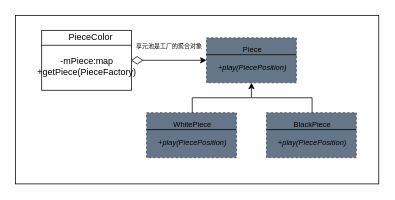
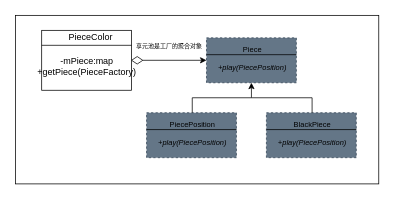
  <mxCell id="0" />
  <mxCell id="1" parent="0" />
  <mxCell id="2" value="" style="group" vertex="1" connectable="0" parent="1"><mxGeometry x="55" y="40" width="450" height="205" as="geometry" /></mxCell>
  <mxCell id="3" value="" style="whiteSpace=wrap;html=1;fontSize=8;" vertex="1" parent="2"><mxGeometry x="-35" y="-20" width="485" height="225" as="geometry" /></mxCell>
  <mxCell id="4" value="" style="whiteSpace=wrap;html=1;" vertex="1" parent="2"><mxGeometry width="120" height="80" as="geometry" /></mxCell>
  <mxCell id="5" value="" style="edgeStyle=none;orthogonalLoop=1;jettySize=auto;html=1;entryX=1;entryY=0.25;entryDx=0;entryDy=0;endArrow=none;endFill=0;" edge="1" parent="2" target="4"><mxGeometry width="100" relative="1" as="geometry"><mxPoint y="20" as="sourcePoint" /><mxPoint x="100" y="20" as="targetPoint" /><Array as="points" /></mxGeometry></mxCell>
  <mxCell id="6" value="PieceColor" style="text;html=1;align=center;verticalAlign=middle;resizable=0;points=[];autosize=1;strokeColor=none;fillColor=none;" vertex="1" parent="2"><mxGeometry x="20" y="-5" width="90" height="30" as="geometry" /></mxCell>
  <mxCell id="7" value="-mPiece:map&lt;br&gt;+getPiece(PieceFactory)" style="text;html=1;align=center;verticalAlign=middle;resizable=0;points=[];autosize=1;strokeColor=none;fillColor=none;" vertex="1" parent="2"><mxGeometry x="-10" y="25" width="140" height="45" as="geometry" /></mxCell>
  <mxCell id="8" value="" style="group" vertex="1" connectable="0" parent="1"><mxGeometry x="275" y="50" width="120" height="60" as="geometry" /></mxCell>
  <mxCell id="9" value="" style="whiteSpace=wrap;html=1;fontSize=10;fillColor=#647687;fontColor=#ffffff;strokeColor=#314354;dashed=1;" vertex="1" parent="8"><mxGeometry width="120" height="60" as="geometry" /></mxCell>
  <mxCell id="10" style="edgeStyle=none;html=1;exitX=0;exitY=0.25;exitDx=0;exitDy=0;entryX=1;entryY=0.25;entryDx=0;entryDy=0;fontSize=10;endArrow=none;endFill=0;" edge="1" parent="8"><mxGeometry relative="1" as="geometry"><mxPoint y="22.5" as="sourcePoint" /><mxPoint x="120" y="22.5" as="targetPoint" /></mxGeometry></mxCell>
  <mxCell id="11" value="Piece" style="text;html=1;align=center;verticalAlign=middle;resizable=0;points=[];autosize=1;strokeColor=none;fillColor=none;fontSize=10;dashed=1;" vertex="1" parent="8"><mxGeometry x="38" width="45" height="30" as="geometry" /></mxCell>
  <mxCell id="12" value="&lt;i&gt;+play(PiecePosition)&lt;/i&gt;" style="text;html=1;align=center;verticalAlign=middle;resizable=0;points=[];autosize=1;strokeColor=none;fillColor=none;fontSize=10;dashed=1;" vertex="1" parent="8"><mxGeometry x="5.5" y="25" width="110" height="30" as="geometry" /></mxCell>
  <mxCell id="13" value="" style="group" vertex="1" connectable="0" parent="1"><mxGeometry x="195" y="150" width="120" height="60" as="geometry" /></mxCell>
  <mxCell id="14" value="" style="whiteSpace=wrap;html=1;fontSize=10;fillColor=#647687;fontColor=#ffffff;strokeColor=#314354;dashed=1;" vertex="1" parent="13"><mxGeometry width="120" height="60" as="geometry" /></mxCell>
  <mxCell id="15" style="edgeStyle=none;html=1;exitX=0;exitY=0.25;exitDx=0;exitDy=0;entryX=1;entryY=0.25;entryDx=0;entryDy=0;fontSize=10;endArrow=none;endFill=0;" edge="1" parent="13"><mxGeometry relative="1" as="geometry"><mxPoint y="22.5" as="sourcePoint" /><mxPoint x="120" y="22.5" as="targetPoint" /></mxGeometry></mxCell>
- <mxCell id="16" value="WhitePiece" style="text;html=1;align=center;verticalAlign=middle;resizable=0;points=[];autosize=1;strokeColor=none;fillColor=none;fontSize=10;dashed=1;" vertex="1" parent="13"><mxGeometry x="26" width="70" height="30" as="geometry" /></mxCell>
+ <mxCell id="16" value="PiecePosition" style="text;html=1;align=center;verticalAlign=middle;resizable=0;points=[];autosize=1;strokeColor=none;fillColor=none;fontSize=10;dashed=1;" vertex="1" parent="13"><mxGeometry x="26" width="70" height="30" as="geometry" /></mxCell>
  <mxCell id="17" value="&lt;i&gt;+play(PiecePosition)&lt;/i&gt;" style="text;html=1;align=center;verticalAlign=middle;resizable=0;points=[];autosize=1;strokeColor=none;fillColor=none;fontSize=10;dashed=1;" vertex="1" parent="13"><mxGeometry x="5.5" y="25" width="110" height="30" as="geometry" /></mxCell>
  <mxCell id="18" value="" style="group" vertex="1" connectable="0" parent="1"><mxGeometry x="355" y="150" width="120" height="60" as="geometry" /></mxCell>
  <mxCell id="19" value="" style="whiteSpace=wrap;html=1;fontSize=10;fillColor=#647687;fontColor=#ffffff;strokeColor=#314354;dashed=1;" vertex="1" parent="18"><mxGeometry width="120" height="60" as="geometry" /></mxCell>
  <mxCell id="20" style="edgeStyle=none;html=1;exitX=0;exitY=0.25;exitDx=0;exitDy=0;entryX=1;entryY=0.25;entryDx=0;entryDy=0;fontSize=10;endArrow=none;endFill=0;" edge="1" parent="18"><mxGeometry relative="1" as="geometry"><mxPoint y="22.5" as="sourcePoint" /><mxPoint x="120" y="22.5" as="targetPoint" /></mxGeometry></mxCell>
  <mxCell id="21" value="BlackPiece" style="text;html=1;align=center;verticalAlign=middle;resizable=0;points=[];autosize=1;strokeColor=none;fillColor=none;fontSize=10;dashed=1;" vertex="1" parent="18"><mxGeometry x="26" width="70" height="30" as="geometry" /></mxCell>
  <mxCell id="22" value="&lt;i&gt;+play(PiecePosition)&lt;/i&gt;" style="text;html=1;align=center;verticalAlign=middle;resizable=0;points=[];autosize=1;strokeColor=none;fillColor=none;fontSize=10;dashed=1;" vertex="1" parent="18"><mxGeometry x="5.5" y="25" width="110" height="30" as="geometry" /></mxCell>
  <mxCell id="23" style="edgeStyle=orthogonalEdgeStyle;html=1;entryX=0.5;entryY=1;entryDx=0;entryDy=0;rounded=0;" edge="1" parent="1" source="16" target="9"><mxGeometry relative="1" as="geometry" /></mxCell>
  <mxCell id="24" style="edgeStyle=orthogonalEdgeStyle;rounded=0;html=1;endArrow=none;endFill=0;" edge="1" parent="1" source="21"><mxGeometry relative="1" as="geometry"><mxPoint x="335" y="130" as="targetPoint" /><Array as="points"><mxPoint x="416" y="130" /></Array></mxGeometry></mxCell>
  <mxCell id="25" value="" style="rhombus;whiteSpace=wrap;html=1;fontSize=10;" vertex="1" parent="1"><mxGeometry x="175" y="75" width="15" height="10" as="geometry" /></mxCell>
  <mxCell id="26" style="edgeStyle=orthogonalEdgeStyle;rounded=0;html=1;endArrow=classic;endFill=1;exitX=1;exitY=0.5;exitDx=0;exitDy=0;" edge="1" parent="1" source="25" target="9"><mxGeometry relative="1" as="geometry" /></mxCell>
  <mxCell id="27" value="&lt;font style=&quot;font-size: 8px;&quot;&gt;享元池是工厂的聚合对象&lt;/font&gt;" style="text;html=1;align=center;verticalAlign=middle;resizable=0;points=[];autosize=1;strokeColor=none;fillColor=none;" vertex="1" parent="1"><mxGeometry x="170" y="45" width="110" height="30" as="geometry" /></mxCell>
